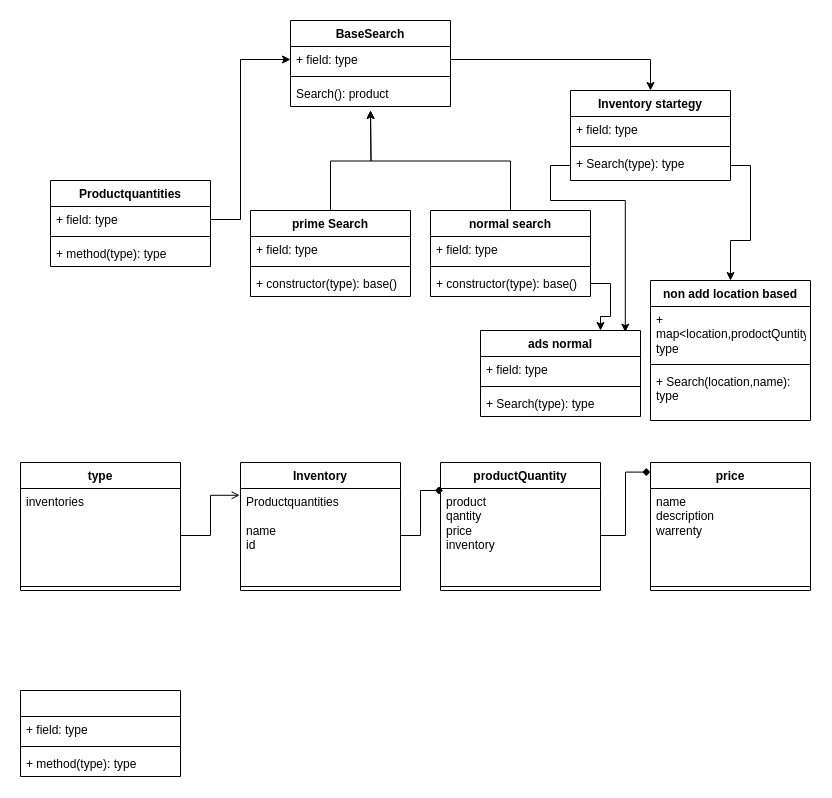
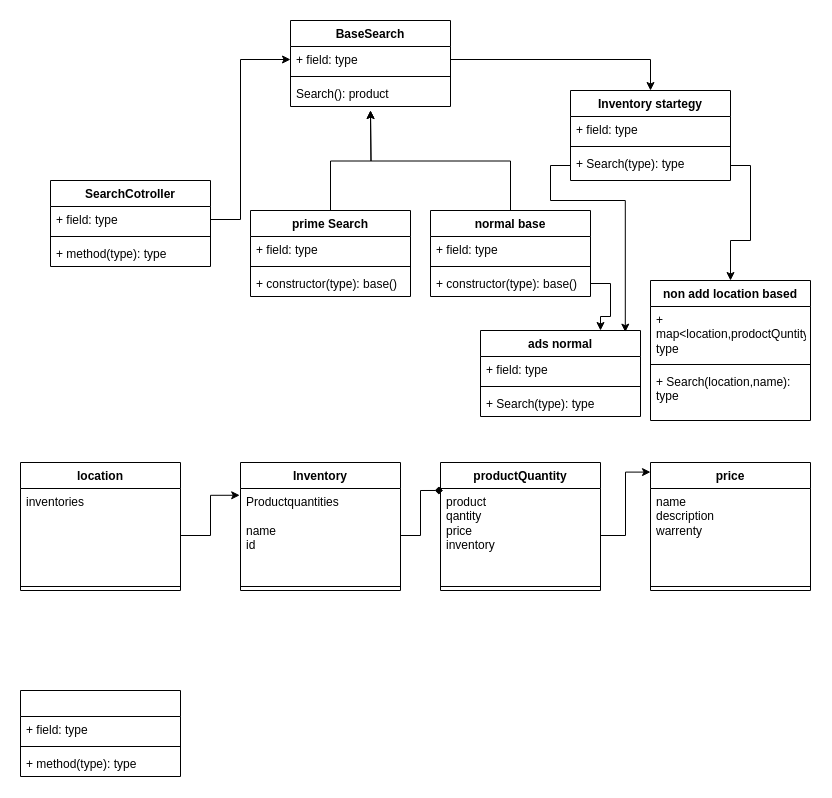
  <mxCell id="0" />
  <mxCell id="1" parent="0" />
- <mxCell id="2" value="Productquantities" style="swimlane;fontStyle=1;align=center;verticalAlign=top;childLayout=stackLayout;horizontal=1;startSize=26;horizontalStack=0;resizeParent=1;resizeParentMax=0;resizeLast=0;collapsible=1;marginBottom=0;whiteSpace=wrap;html=1;" vertex="1" parent="1"><mxGeometry x="50" y="180" width="160" height="86" as="geometry" /></mxCell>
+ <mxCell id="2" value="SearchCotroller" style="swimlane;fontStyle=1;align=center;verticalAlign=top;childLayout=stackLayout;horizontal=1;startSize=26;horizontalStack=0;resizeParent=1;resizeParentMax=0;resizeLast=0;collapsible=1;marginBottom=0;whiteSpace=wrap;html=1;" vertex="1" parent="1"><mxGeometry x="50" y="180" width="160" height="86" as="geometry" /></mxCell>
  <mxCell id="3" value="+ field: type" style="text;strokeColor=none;fillColor=none;align=left;verticalAlign=top;spacingLeft=4;spacingRight=4;overflow=hidden;rotatable=0;points=[[0,0.5],[1,0.5]];portConstraint=eastwest;whiteSpace=wrap;html=1;" vertex="1" parent="2"><mxGeometry y="26" width="160" height="26" as="geometry" /></mxCell>
  <mxCell id="4" value="" style="line;strokeWidth=1;fillColor=none;align=left;verticalAlign=middle;spacingTop=-1;spacingLeft=3;spacingRight=3;rotatable=0;labelPosition=right;points=[];portConstraint=eastwest;strokeColor=inherit;" vertex="1" parent="2"><mxGeometry y="52" width="160" height="8" as="geometry" /></mxCell>
  <mxCell id="5" value="+ method(type): type" style="text;strokeColor=none;fillColor=none;align=left;verticalAlign=top;spacingLeft=4;spacingRight=4;overflow=hidden;rotatable=0;points=[[0,0.5],[1,0.5]];portConstraint=eastwest;whiteSpace=wrap;html=1;" vertex="1" parent="2"><mxGeometry y="60" width="160" height="26" as="geometry" /></mxCell>
  <mxCell id="6" value="BaseSearch" style="swimlane;fontStyle=1;align=center;verticalAlign=top;childLayout=stackLayout;horizontal=1;startSize=26;horizontalStack=0;resizeParent=1;resizeParentMax=0;resizeLast=0;collapsible=1;marginBottom=0;whiteSpace=wrap;html=1;" vertex="1" parent="1"><mxGeometry x="290" y="20" width="160" height="86" as="geometry" /></mxCell>
  <mxCell id="7" value="+ field: type" style="text;strokeColor=none;fillColor=none;align=left;verticalAlign=top;spacingLeft=4;spacingRight=4;overflow=hidden;rotatable=0;points=[[0,0.5],[1,0.5]];portConstraint=eastwest;whiteSpace=wrap;html=1;" vertex="1" parent="6"><mxGeometry y="26" width="160" height="26" as="geometry" /></mxCell>
  <mxCell id="8" value="" style="line;strokeWidth=1;fillColor=none;align=left;verticalAlign=middle;spacingTop=-1;spacingLeft=3;spacingRight=3;rotatable=0;labelPosition=right;points=[];portConstraint=eastwest;strokeColor=inherit;" vertex="1" parent="6"><mxGeometry y="52" width="160" height="8" as="geometry" /></mxCell>
  <mxCell id="9" value="Search(): product" style="text;strokeColor=none;fillColor=none;align=left;verticalAlign=top;spacingLeft=4;spacingRight=4;overflow=hidden;rotatable=0;points=[[0,0.5],[1,0.5]];portConstraint=eastwest;whiteSpace=wrap;html=1;" vertex="1" parent="6"><mxGeometry y="60" width="160" height="26" as="geometry" /></mxCell>
  <mxCell id="10" style="edgeStyle=orthogonalEdgeStyle;rounded=0;orthogonalLoop=1;jettySize=auto;html=1;exitX=0.5;exitY=0;exitDx=0;exitDy=0;" edge="1" parent="1" source="11"><mxGeometry relative="1" as="geometry"><mxPoint x="370" y="110" as="targetPoint" /></mxGeometry></mxCell>
  <mxCell id="11" value="prime Search" style="swimlane;fontStyle=1;align=center;verticalAlign=top;childLayout=stackLayout;horizontal=1;startSize=26;horizontalStack=0;resizeParent=1;resizeParentMax=0;resizeLast=0;collapsible=1;marginBottom=0;whiteSpace=wrap;html=1;" vertex="1" parent="1"><mxGeometry x="250" y="210" width="160" height="86" as="geometry" /></mxCell>
  <mxCell id="12" value="+ field: type" style="text;strokeColor=none;fillColor=none;align=left;verticalAlign=top;spacingLeft=4;spacingRight=4;overflow=hidden;rotatable=0;points=[[0,0.5],[1,0.5]];portConstraint=eastwest;whiteSpace=wrap;html=1;" vertex="1" parent="11"><mxGeometry y="26" width="160" height="26" as="geometry" /></mxCell>
  <mxCell id="13" value="" style="line;strokeWidth=1;fillColor=none;align=left;verticalAlign=middle;spacingTop=-1;spacingLeft=3;spacingRight=3;rotatable=0;labelPosition=right;points=[];portConstraint=eastwest;strokeColor=inherit;" vertex="1" parent="11"><mxGeometry y="52" width="160" height="8" as="geometry" /></mxCell>
  <mxCell id="14" value="+ constructor(type): base()" style="text;strokeColor=none;fillColor=none;align=left;verticalAlign=top;spacingLeft=4;spacingRight=4;overflow=hidden;rotatable=0;points=[[0,0.5],[1,0.5]];portConstraint=eastwest;whiteSpace=wrap;html=1;" vertex="1" parent="11"><mxGeometry y="60" width="160" height="26" as="geometry" /></mxCell>
  <mxCell id="15" style="edgeStyle=orthogonalEdgeStyle;rounded=0;orthogonalLoop=1;jettySize=auto;html=1;exitX=0.5;exitY=0;exitDx=0;exitDy=0;" edge="1" parent="1" source="16"><mxGeometry relative="1" as="geometry"><mxPoint x="370" y="110" as="targetPoint" /></mxGeometry></mxCell>
- <mxCell id="16" value="normal search" style="swimlane;fontStyle=1;align=center;verticalAlign=top;childLayout=stackLayout;horizontal=1;startSize=26;horizontalStack=0;resizeParent=1;resizeParentMax=0;resizeLast=0;collapsible=1;marginBottom=0;whiteSpace=wrap;html=1;" vertex="1" parent="1"><mxGeometry x="430" y="210" width="160" height="86" as="geometry" /></mxCell>
+ <mxCell id="16" value="normal base" style="swimlane;fontStyle=1;align=center;verticalAlign=top;childLayout=stackLayout;horizontal=1;startSize=26;horizontalStack=0;resizeParent=1;resizeParentMax=0;resizeLast=0;collapsible=1;marginBottom=0;whiteSpace=wrap;html=1;" vertex="1" parent="1"><mxGeometry x="430" y="210" width="160" height="86" as="geometry" /></mxCell>
  <mxCell id="17" value="+ field: type" style="text;strokeColor=none;fillColor=none;align=left;verticalAlign=top;spacingLeft=4;spacingRight=4;overflow=hidden;rotatable=0;points=[[0,0.5],[1,0.5]];portConstraint=eastwest;whiteSpace=wrap;html=1;" vertex="1" parent="16"><mxGeometry y="26" width="160" height="26" as="geometry" /></mxCell>
  <mxCell id="18" value="" style="line;strokeWidth=1;fillColor=none;align=left;verticalAlign=middle;spacingTop=-1;spacingLeft=3;spacingRight=3;rotatable=0;labelPosition=right;points=[];portConstraint=eastwest;strokeColor=inherit;" vertex="1" parent="16"><mxGeometry y="52" width="160" height="8" as="geometry" /></mxCell>
  <mxCell id="19" value="+ constructor(type): base()" style="text;strokeColor=none;fillColor=none;align=left;verticalAlign=top;spacingLeft=4;spacingRight=4;overflow=hidden;rotatable=0;points=[[0,0.5],[1,0.5]];portConstraint=eastwest;whiteSpace=wrap;html=1;" vertex="1" parent="16"><mxGeometry y="60" width="160" height="26" as="geometry" /></mxCell>
  <mxCell id="20" value="Inventory startegy" style="swimlane;fontStyle=1;align=center;verticalAlign=top;childLayout=stackLayout;horizontal=1;startSize=26;horizontalStack=0;resizeParent=1;resizeParentMax=0;resizeLast=0;collapsible=1;marginBottom=0;whiteSpace=wrap;html=1;" vertex="1" parent="1"><mxGeometry x="570" y="90" width="160" height="90" as="geometry" /></mxCell>
  <mxCell id="21" value="+ field: type" style="text;strokeColor=none;fillColor=none;align=left;verticalAlign=top;spacingLeft=4;spacingRight=4;overflow=hidden;rotatable=0;points=[[0,0.5],[1,0.5]];portConstraint=eastwest;whiteSpace=wrap;html=1;" vertex="1" parent="20"><mxGeometry y="26" width="160" height="26" as="geometry" /></mxCell>
  <mxCell id="22" value="" style="line;strokeWidth=1;fillColor=none;align=left;verticalAlign=middle;spacingTop=-1;spacingLeft=3;spacingRight=3;rotatable=0;labelPosition=right;points=[];portConstraint=eastwest;strokeColor=inherit;" vertex="1" parent="20"><mxGeometry y="52" width="160" height="8" as="geometry" /></mxCell>
  <mxCell id="23" value="+ Search(type): type" style="text;strokeColor=none;fillColor=none;align=left;verticalAlign=top;spacingLeft=4;spacingRight=4;overflow=hidden;rotatable=0;points=[[0,0.5],[1,0.5]];portConstraint=eastwest;whiteSpace=wrap;html=1;" vertex="1" parent="20"><mxGeometry y="60" width="160" height="30" as="geometry" /></mxCell>
  <mxCell id="24" style="edgeStyle=orthogonalEdgeStyle;rounded=0;orthogonalLoop=1;jettySize=auto;html=1;exitX=1;exitY=0.5;exitDx=0;exitDy=0;entryX=0.5;entryY=0;entryDx=0;entryDy=0;" edge="1" parent="1" source="7" target="20"><mxGeometry relative="1" as="geometry" /></mxCell>
  <mxCell id="25" style="edgeStyle=orthogonalEdgeStyle;rounded=0;orthogonalLoop=1;jettySize=auto;html=1;exitX=1;exitY=0.5;exitDx=0;exitDy=0;" edge="1" parent="1" source="3" target="7"><mxGeometry relative="1" as="geometry"><Array as="points"><mxPoint x="240" y="219" /><mxPoint x="240" y="59" /></Array></mxGeometry></mxCell>
  <mxCell id="26" value="ads normal" style="swimlane;fontStyle=1;align=center;verticalAlign=top;childLayout=stackLayout;horizontal=1;startSize=26;horizontalStack=0;resizeParent=1;resizeParentMax=0;resizeLast=0;collapsible=1;marginBottom=0;whiteSpace=wrap;html=1;" vertex="1" parent="1"><mxGeometry x="480" y="330" width="160" height="86" as="geometry" /></mxCell>
  <mxCell id="27" value="+ field: type" style="text;strokeColor=none;fillColor=none;align=left;verticalAlign=top;spacingLeft=4;spacingRight=4;overflow=hidden;rotatable=0;points=[[0,0.5],[1,0.5]];portConstraint=eastwest;whiteSpace=wrap;html=1;" vertex="1" parent="26"><mxGeometry y="26" width="160" height="26" as="geometry" /></mxCell>
  <mxCell id="28" value="" style="line;strokeWidth=1;fillColor=none;align=left;verticalAlign=middle;spacingTop=-1;spacingLeft=3;spacingRight=3;rotatable=0;labelPosition=right;points=[];portConstraint=eastwest;strokeColor=inherit;" vertex="1" parent="26"><mxGeometry y="52" width="160" height="8" as="geometry" /></mxCell>
  <mxCell id="29" value="+ Search(type): type" style="text;strokeColor=none;fillColor=none;align=left;verticalAlign=top;spacingLeft=4;spacingRight=4;overflow=hidden;rotatable=0;points=[[0,0.5],[1,0.5]];portConstraint=eastwest;whiteSpace=wrap;html=1;" vertex="1" parent="26"><mxGeometry y="60" width="160" height="26" as="geometry" /></mxCell>
  <mxCell id="30" value="non add location based" style="swimlane;fontStyle=1;align=center;verticalAlign=top;childLayout=stackLayout;horizontal=1;startSize=26;horizontalStack=0;resizeParent=1;resizeParentMax=0;resizeLast=0;collapsible=1;marginBottom=0;whiteSpace=wrap;html=1;" vertex="1" parent="1"><mxGeometry x="650" y="280" width="160" height="140" as="geometry" /></mxCell>
  <mxCell id="31" value="+ map&amp;lt;location,prodoctQuntity&amp;gt;: type" style="text;strokeColor=none;fillColor=none;align=left;verticalAlign=top;spacingLeft=4;spacingRight=4;overflow=hidden;rotatable=0;points=[[0,0.5],[1,0.5]];portConstraint=eastwest;whiteSpace=wrap;html=1;" vertex="1" parent="30"><mxGeometry y="26" width="160" height="54" as="geometry" /></mxCell>
  <mxCell id="32" value="" style="line;strokeWidth=1;fillColor=none;align=left;verticalAlign=middle;spacingTop=-1;spacingLeft=3;spacingRight=3;rotatable=0;labelPosition=right;points=[];portConstraint=eastwest;strokeColor=inherit;" vertex="1" parent="30"><mxGeometry y="80" width="160" height="8" as="geometry" /></mxCell>
  <mxCell id="33" value="+ Search(location,name): type" style="text;strokeColor=none;fillColor=none;align=left;verticalAlign=top;spacingLeft=4;spacingRight=4;overflow=hidden;rotatable=0;points=[[0,0.5],[1,0.5]];portConstraint=eastwest;whiteSpace=wrap;html=1;" vertex="1" parent="30"><mxGeometry y="88" width="160" height="52" as="geometry" /></mxCell>
  <mxCell id="34" style="edgeStyle=orthogonalEdgeStyle;rounded=0;orthogonalLoop=1;jettySize=auto;html=1;entryX=0.5;entryY=0;entryDx=0;entryDy=0;" edge="1" parent="1" source="23" target="30"><mxGeometry relative="1" as="geometry"><Array as="points"><mxPoint x="750" y="165" /><mxPoint x="750" y="240" /><mxPoint x="730" y="240" /></Array></mxGeometry></mxCell>
  <mxCell id="35" style="edgeStyle=orthogonalEdgeStyle;rounded=0;orthogonalLoop=1;jettySize=auto;html=1;entryX=0.905;entryY=0.019;entryDx=0;entryDy=0;entryPerimeter=0;" edge="1" parent="1" source="23" target="26"><mxGeometry relative="1" as="geometry"><Array as="points"><mxPoint x="550" y="165" /><mxPoint x="550" y="200" /><mxPoint x="625" y="200" /></Array></mxGeometry></mxCell>
  <mxCell id="36" style="edgeStyle=orthogonalEdgeStyle;rounded=0;orthogonalLoop=1;jettySize=auto;html=1;entryX=0.75;entryY=0;entryDx=0;entryDy=0;" edge="1" parent="1" source="19" target="26"><mxGeometry relative="1" as="geometry" /></mxCell>
  <mxCell id="37" value="price" style="swimlane;fontStyle=1;align=center;verticalAlign=top;childLayout=stackLayout;horizontal=1;startSize=26;horizontalStack=0;resizeParent=1;resizeParentMax=0;resizeLast=0;collapsible=1;marginBottom=0;whiteSpace=wrap;html=1;" vertex="1" parent="1"><mxGeometry x="650" y="462" width="160" height="128" as="geometry" /></mxCell>
  <mxCell id="38" value="name&amp;nbsp;&lt;div&gt;description&lt;/div&gt;&lt;div&gt;warrenty&lt;/div&gt;&lt;div&gt;&lt;br&gt;&lt;/div&gt;" style="text;strokeColor=none;fillColor=none;align=left;verticalAlign=top;spacingLeft=4;spacingRight=4;overflow=hidden;rotatable=0;points=[[0,0.5],[1,0.5]];portConstraint=eastwest;whiteSpace=wrap;html=1;" vertex="1" parent="37"><mxGeometry y="26" width="160" height="94" as="geometry" /></mxCell>
  <mxCell id="39" value="" style="line;strokeWidth=1;fillColor=none;align=left;verticalAlign=middle;spacingTop=-1;spacingLeft=3;spacingRight=3;rotatable=0;labelPosition=right;points=[];portConstraint=eastwest;strokeColor=inherit;" vertex="1" parent="37"><mxGeometry y="120" width="160" height="8" as="geometry" /></mxCell>
  <mxCell id="40" value="productQuantity" style="swimlane;fontStyle=1;align=center;verticalAlign=top;childLayout=stackLayout;horizontal=1;startSize=26;horizontalStack=0;resizeParent=1;resizeParentMax=0;resizeLast=0;collapsible=1;marginBottom=0;whiteSpace=wrap;html=1;" vertex="1" parent="1"><mxGeometry x="440" y="462" width="160" height="128" as="geometry" /></mxCell>
  <mxCell id="41" value="&lt;div&gt;product&lt;/div&gt;&lt;div&gt;qantity&lt;/div&gt;&lt;div&gt;price&lt;/div&gt;&lt;div&gt;inventory&lt;/div&gt;" style="text;strokeColor=none;fillColor=none;align=left;verticalAlign=top;spacingLeft=4;spacingRight=4;overflow=hidden;rotatable=0;points=[[0,0.5],[1,0.5]];portConstraint=eastwest;whiteSpace=wrap;html=1;" vertex="1" parent="40"><mxGeometry y="26" width="160" height="94" as="geometry" /></mxCell>
  <mxCell id="42" value="" style="line;strokeWidth=1;fillColor=none;align=left;verticalAlign=middle;spacingTop=-1;spacingLeft=3;spacingRight=3;rotatable=0;labelPosition=right;points=[];portConstraint=eastwest;strokeColor=inherit;" vertex="1" parent="40"><mxGeometry y="120" width="160" height="8" as="geometry" /></mxCell>
- <mxCell id="43" style="edgeStyle=orthogonalEdgeStyle;rounded=0;orthogonalLoop=1;jettySize=auto;html=1;entryX=0;entryY=0.075;entryDx=0;entryDy=0;entryPerimeter=0;endArrow=diamond;" edge="1" parent="1" source="41" target="37"><mxGeometry relative="1" as="geometry" /></mxCell>
+ <mxCell id="43" style="edgeStyle=orthogonalEdgeStyle;rounded=0;orthogonalLoop=1;jettySize=auto;html=1;entryX=0;entryY=0.075;entryDx=0;entryDy=0;entryPerimeter=0;" edge="1" parent="1" source="41" target="37"><mxGeometry relative="1" as="geometry" /></mxCell>
  <mxCell id="44" value="Inventory" style="swimlane;fontStyle=1;align=center;verticalAlign=top;childLayout=stackLayout;horizontal=1;startSize=26;horizontalStack=0;resizeParent=1;resizeParentMax=0;resizeLast=0;collapsible=1;marginBottom=0;whiteSpace=wrap;html=1;" vertex="1" parent="1"><mxGeometry x="240" y="462" width="160" height="128" as="geometry" /></mxCell>
  <mxCell id="45" value="Productquantities&lt;div&gt;&lt;br&gt;&lt;/div&gt;&lt;div&gt;name&amp;nbsp;&lt;/div&gt;&lt;div&gt;id&lt;/div&gt;" style="text;strokeColor=none;fillColor=none;align=left;verticalAlign=top;spacingLeft=4;spacingRight=4;overflow=hidden;rotatable=0;points=[[0,0.5],[1,0.5]];portConstraint=eastwest;whiteSpace=wrap;html=1;" vertex="1" parent="44"><mxGeometry y="26" width="160" height="94" as="geometry" /></mxCell>
  <mxCell id="46" value="" style="line;strokeWidth=1;fillColor=none;align=left;verticalAlign=middle;spacingTop=-1;spacingLeft=3;spacingRight=3;rotatable=0;labelPosition=right;points=[];portConstraint=eastwest;strokeColor=inherit;" vertex="1" parent="44"><mxGeometry y="120" width="160" height="8" as="geometry" /></mxCell>
- <mxCell id="47" value="type" style="swimlane;fontStyle=1;align=center;verticalAlign=top;childLayout=stackLayout;horizontal=1;startSize=26;horizontalStack=0;resizeParent=1;resizeParentMax=0;resizeLast=0;collapsible=1;marginBottom=0;whiteSpace=wrap;html=1;" vertex="1" parent="1"><mxGeometry x="20" y="462" width="160" height="128" as="geometry" /></mxCell>
+ <mxCell id="47" value="location" style="swimlane;fontStyle=1;align=center;verticalAlign=top;childLayout=stackLayout;horizontal=1;startSize=26;horizontalStack=0;resizeParent=1;resizeParentMax=0;resizeLast=0;collapsible=1;marginBottom=0;whiteSpace=wrap;html=1;" vertex="1" parent="1"><mxGeometry x="20" y="462" width="160" height="128" as="geometry" /></mxCell>
  <mxCell id="48" value="inventories" style="text;strokeColor=none;fillColor=none;align=left;verticalAlign=top;spacingLeft=4;spacingRight=4;overflow=hidden;rotatable=0;points=[[0,0.5],[1,0.5]];portConstraint=eastwest;whiteSpace=wrap;html=1;" vertex="1" parent="47"><mxGeometry y="26" width="160" height="94" as="geometry" /></mxCell>
  <mxCell id="49" value="" style="line;strokeWidth=1;fillColor=none;align=left;verticalAlign=middle;spacingTop=-1;spacingLeft=3;spacingRight=3;rotatable=0;labelPosition=right;points=[];portConstraint=eastwest;strokeColor=inherit;" vertex="1" parent="47"><mxGeometry y="120" width="160" height="8" as="geometry" /></mxCell>
  <mxCell id="50" style="edgeStyle=orthogonalEdgeStyle;rounded=0;orthogonalLoop=1;jettySize=auto;html=1;entryX=0.016;entryY=0.021;entryDx=0;entryDy=0;entryPerimeter=0;endArrow=diamond;" edge="1" parent="1" source="45" target="41"><mxGeometry relative="1" as="geometry" /></mxCell>
- <mxCell id="51" style="edgeStyle=orthogonalEdgeStyle;rounded=0;orthogonalLoop=1;jettySize=auto;html=1;entryX=-0.005;entryY=0.072;entryDx=0;entryDy=0;entryPerimeter=0;endArrow=open;" edge="1" parent="1" source="48" target="45"><mxGeometry relative="1" as="geometry" /></mxCell>
+ <mxCell id="51" style="edgeStyle=orthogonalEdgeStyle;rounded=0;orthogonalLoop=1;jettySize=auto;html=1;entryX=-0.005;entryY=0.072;entryDx=0;entryDy=0;entryPerimeter=0;" edge="1" parent="1" source="48" target="45"><mxGeometry relative="1" as="geometry" /></mxCell>
  <mxCell id="52" value="" style="swimlane;fontStyle=1;align=center;verticalAlign=top;childLayout=stackLayout;horizontal=1;startSize=26;horizontalStack=0;resizeParent=1;resizeParentMax=0;resizeLast=0;collapsible=1;marginBottom=0;whiteSpace=wrap;html=1;" vertex="1" parent="1"><mxGeometry x="20" y="690" width="160" height="86" as="geometry" /></mxCell>
  <mxCell id="53" value="+ field: type" style="text;strokeColor=none;fillColor=none;align=left;verticalAlign=top;spacingLeft=4;spacingRight=4;overflow=hidden;rotatable=0;points=[[0,0.5],[1,0.5]];portConstraint=eastwest;whiteSpace=wrap;html=1;" vertex="1" parent="52"><mxGeometry y="26" width="160" height="26" as="geometry" /></mxCell>
  <mxCell id="54" value="" style="line;strokeWidth=1;fillColor=none;align=left;verticalAlign=middle;spacingTop=-1;spacingLeft=3;spacingRight=3;rotatable=0;labelPosition=right;points=[];portConstraint=eastwest;strokeColor=inherit;" vertex="1" parent="52"><mxGeometry y="52" width="160" height="8" as="geometry" /></mxCell>
  <mxCell id="55" value="+ method(type): type" style="text;strokeColor=none;fillColor=none;align=left;verticalAlign=top;spacingLeft=4;spacingRight=4;overflow=hidden;rotatable=0;points=[[0,0.5],[1,0.5]];portConstraint=eastwest;whiteSpace=wrap;html=1;" vertex="1" parent="52"><mxGeometry y="60" width="160" height="26" as="geometry" /></mxCell>
